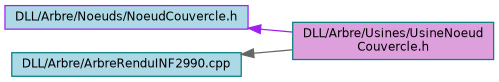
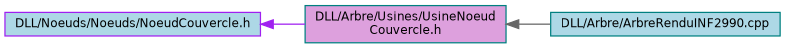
  digraph {
    rankdir=LR
    node [color=teal fillcolor=lightblue fontname=Helvetica fontsize=10 shape=record style=filled]
    edge [dir=back fontname=Helvetica fontsize=10 labelfontname=Helvetica labelfontsize=10 style=solid]
-   n1 [color=purple fontcolor=black height=0.2 label="DLL/Arbre/Noeuds/NoeudCouvercle.h" width=0.4]
+   n1 [color=purple fontcolor=black height=0.2 label="DLL/Noeuds/Noeuds/NoeudCouvercle.h" width=0.4]
    n2 [fillcolor=plum height=0.2 label="DLL/Arbre/Usines/UsineNoeud\lCouvercle.h" width=0.4]
    n3 [height=0.2 label="DLL/Arbre/ArbreRenduINF2990.cpp" width=0.4]
    n1 -> n2 [color=purple]
-   n3 -> n2 [color=gray40]
+   n2 -> n3 [color=gray40]
  }
